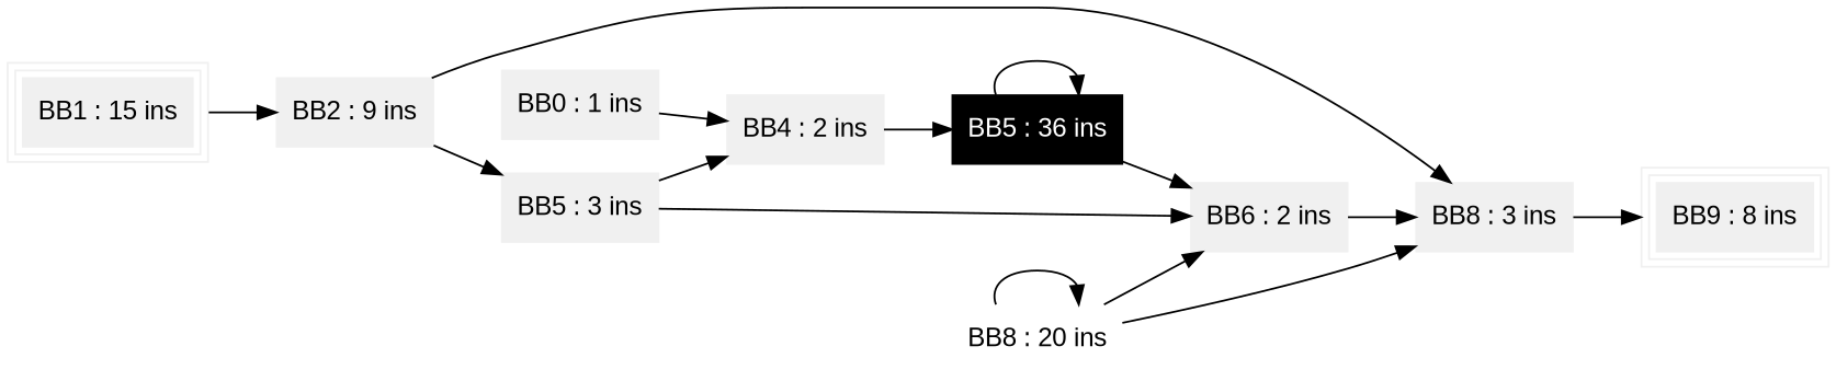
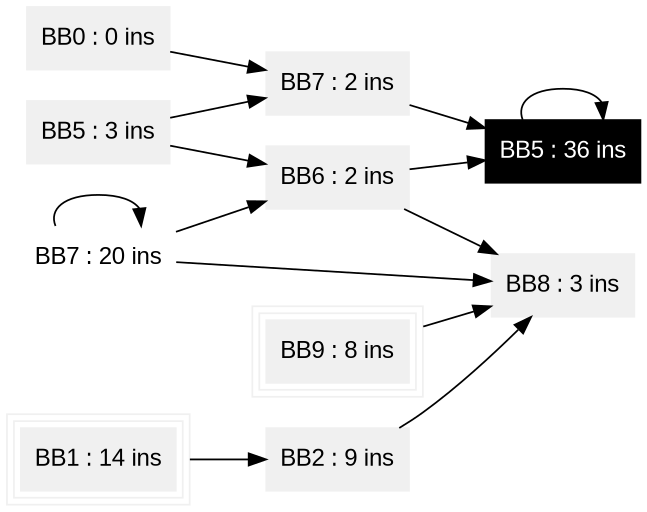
  digraph {
    fontname="Liberation Sans"
    rankdir=LR
    node [color=gray94 fontcolor=gray0 fontname="Liberation Sans" peripheries=1 shape=box style=filled]
    edge [fontname="Liberation Sans"]
-   n1 [label="BB0 : 1 ins"]
-   n2 [label="BB4 : 2 ins"]
-   n3 [label="BB1 : 15 ins" peripheries=3]
+   n1 [label="BB0 : 0 ins"]
+   n2 [label="BB7 : 2 ins"]
+   n3 [label="BB1 : 14 ins" peripheries=3]
    n4 [label="BB2 : 9 ins"]
    n5 [label="BB5 : 3 ins"]
    n6 [label="BB8 : 3 ins"]
    n7 [label="BB6 : 2 ins"]
    n8 [label="BB9 : 8 ins" peripheries=3]
    n9 [color=gray0 fontcolor=gray100 label="BB5 : 36 ins"]
-   n10 [color=gray100 label="BB8 : 20 ins"]
+   n10 [color=gray100 label="BB7 : 20 ins"]
    n1 -> n2
    n2 -> n9
    n3 -> n4
-   n4 -> n5
    n4 -> n6
    n5 -> n2
    n5 -> n7
-   n6 -> n8
+   n8 -> n6
    n7 -> n6
-   n9 -> n7
+   n7 -> n9
    n9 -> n9
    n10 -> n6
    n10 -> n7
    n10 -> n10
  }
